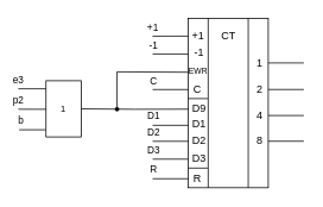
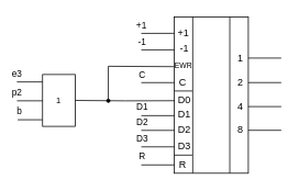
  <mxCell id="0" />
  <mxCell id="1" parent="0" />
  <mxCell id="2" value="" style="rounded=0;whiteSpace=wrap;html=1;fillColor=none;" parent="1" vertex="1"><mxGeometry x="211" y="20" width="90" height="190" as="geometry" /></mxCell>
  <mxCell id="3" value="" style="endArrow=none;html=1;rounded=0;exitX=0.25;exitY=1;exitDx=0;exitDy=0;entryX=0.25;entryY=0;entryDx=0;entryDy=0;" parent="1" source="2" target="2" edge="1"><mxGeometry width="50" height="50" relative="1" as="geometry"><mxPoint x="231" y="140" as="sourcePoint" /><mxPoint x="341" y="80" as="targetPoint" /></mxGeometry></mxCell>
  <mxCell id="4" value="" style="endArrow=none;html=1;rounded=0;exitX=0.75;exitY=1;exitDx=0;exitDy=0;entryX=0.75;entryY=0;entryDx=0;entryDy=0;" parent="1" source="2" target="2" edge="1"><mxGeometry width="50" height="50" relative="1" as="geometry"><mxPoint x="281" y="140" as="sourcePoint" /><mxPoint x="381" y="120" as="targetPoint" /></mxGeometry></mxCell>
- <mxCell id="5" value="CT" style="text;html=1;align=center;verticalAlign=middle;resizable=0;points=[];autosize=1;strokeColor=none;fillColor=none;" parent="1" vertex="1"><mxGeometry x="241" y="30" width="30" height="20" as="geometry" /></mxCell>
  <mxCell id="6" value="+1" style="text;html=1;align=center;verticalAlign=middle;resizable=0;points=[];autosize=1;strokeColor=none;fillColor=none;" parent="1" vertex="1"><mxGeometry x="207" y="30" width="30" height="20" as="geometry" /></mxCell>
  <mxCell id="7" value="+1" style="endArrow=none;html=1;rounded=0;entryX=-0.001;entryY=0.105;entryDx=0;entryDy=0;entryPerimeter=0;" parent="1" target="2" edge="1"><mxGeometry x="-1" y="10" width="50" height="50" relative="1" as="geometry"><mxPoint x="171" y="40" as="sourcePoint" /><mxPoint x="191" y="40" as="targetPoint" /><mxPoint as="offset" /></mxGeometry></mxCell>
  <mxCell id="8" value="-1" style="text;html=1;align=center;verticalAlign=middle;resizable=0;points=[];autosize=1;strokeColor=none;fillColor=none;" parent="1" vertex="1"><mxGeometry x="208" y="49" width="30" height="20" as="geometry" /></mxCell>
  <mxCell id="9" value="-1" style="endArrow=none;html=1;rounded=0;entryX=0;entryY=0.125;entryDx=0;entryDy=0;entryPerimeter=0;" parent="1" edge="1"><mxGeometry x="-0.95" y="10" width="50" height="50" relative="1" as="geometry"><mxPoint x="171" y="60" as="sourcePoint" /><mxPoint x="211" y="60" as="targetPoint" /><mxPoint as="offset" /></mxGeometry></mxCell>
  <mxCell id="10" value="EWR" style="text;html=1;align=center;verticalAlign=middle;resizable=0;points=[];autosize=1;strokeColor=none;fillColor=none;fontSize=9;" parent="1" vertex="1"><mxGeometry x="202" y="70" width="40" height="20" as="geometry" /></mxCell>
  <mxCell id="11" value="C" style="text;html=1;align=center;verticalAlign=middle;resizable=0;points=[];autosize=1;strokeColor=none;fillColor=none;" parent="1" vertex="1"><mxGeometry x="211" y="90" width="20" height="20" as="geometry" /></mxCell>
  <mxCell id="12" value="C" style="endArrow=none;html=1;rounded=0;entryX=0;entryY=0.125;entryDx=0;entryDy=0;entryPerimeter=0;" parent="1" edge="1"><mxGeometry x="-0.95" y="10" width="50" height="50" relative="1" as="geometry"><mxPoint x="171" y="99.86" as="sourcePoint" /><mxPoint x="211" y="99.86" as="targetPoint" /><mxPoint as="offset" /></mxGeometry></mxCell>
  <mxCell id="13" value="" style="endArrow=none;html=1;rounded=0;exitX=0.001;exitY=0.575;exitDx=0;exitDy=0;exitPerimeter=0;" parent="1" edge="1"><mxGeometry width="50" height="50" relative="1" as="geometry"><mxPoint x="211.09" y="110" as="sourcePoint" /><mxPoint x="233" y="110" as="targetPoint" /></mxGeometry></mxCell>
- <mxCell id="14" value="D9" style="text;html=1;align=center;verticalAlign=middle;resizable=0;points=[];autosize=1;strokeColor=none;fillColor=none;" parent="1" vertex="1"><mxGeometry x="208" y="111.5" width="30" height="20" as="geometry" /></mxCell>
+ <mxCell id="14" value="D0" style="text;html=1;align=center;verticalAlign=middle;resizable=0;points=[];autosize=1;strokeColor=none;fillColor=none;" parent="1" vertex="1"><mxGeometry x="208" y="111.5" width="30" height="20" as="geometry" /></mxCell>
  <mxCell id="15" value="D2" style="text;html=1;align=center;verticalAlign=middle;resizable=0;points=[];autosize=1;strokeColor=none;fillColor=none;" parent="1" vertex="1"><mxGeometry x="208" y="148" width="30" height="20" as="geometry" /></mxCell>
  <mxCell id="16" value="D3" style="text;html=1;align=center;verticalAlign=middle;resizable=0;points=[];autosize=1;strokeColor=none;fillColor=none;" parent="1" vertex="1"><mxGeometry x="208" y="168" width="30" height="20" as="geometry" /></mxCell>
  <mxCell id="17" value="D1" style="text;html=1;align=center;verticalAlign=middle;resizable=0;points=[];autosize=1;strokeColor=none;fillColor=none;" parent="1" vertex="1"><mxGeometry x="208" y="129" width="30" height="20" as="geometry" /></mxCell>
  <mxCell id="18" value="" style="endArrow=none;html=1;rounded=0;exitX=0.001;exitY=0.575;exitDx=0;exitDy=0;exitPerimeter=0;" parent="1" edge="1"><mxGeometry width="50" height="50" relative="1" as="geometry"><mxPoint x="211" y="188" as="sourcePoint" /><mxPoint x="232.91" y="188" as="targetPoint" /></mxGeometry></mxCell>
  <mxCell id="19" value="R" style="text;html=1;align=center;verticalAlign=middle;resizable=0;points=[];autosize=1;strokeColor=none;fillColor=none;" parent="1" vertex="1"><mxGeometry x="211" y="190" width="20" height="20" as="geometry" /></mxCell>
  <mxCell id="20" value="1" style="text;html=1;align=center;verticalAlign=middle;resizable=0;points=[];autosize=1;strokeColor=none;fillColor=none;" parent="1" vertex="1"><mxGeometry x="281" y="60" width="20" height="20" as="geometry" /></mxCell>
  <mxCell id="21" value="2" style="text;html=1;align=center;verticalAlign=middle;resizable=0;points=[];autosize=1;strokeColor=none;fillColor=none;" parent="1" vertex="1"><mxGeometry x="281" y="90" width="20" height="20" as="geometry" /></mxCell>
  <mxCell id="22" value="4" style="text;html=1;align=center;verticalAlign=middle;resizable=0;points=[];autosize=1;strokeColor=none;fillColor=none;" parent="1" vertex="1"><mxGeometry x="281" y="120" width="20" height="20" as="geometry" /></mxCell>
  <mxCell id="23" value="8" style="text;html=1;align=center;verticalAlign=middle;resizable=0;points=[];autosize=1;strokeColor=none;fillColor=none;" parent="1" vertex="1"><mxGeometry x="281" y="148" width="20" height="20" as="geometry" /></mxCell>
  <mxCell id="24" value="" style="endArrow=none;html=1;rounded=0;entryX=0;entryY=0.125;entryDx=0;entryDy=0;entryPerimeter=0;" parent="1" edge="1"><mxGeometry x="-0.95" y="10" width="50" height="50" relative="1" as="geometry"><mxPoint x="301" y="70" as="sourcePoint" /><mxPoint x="341" y="70" as="targetPoint" /><mxPoint as="offset" /></mxGeometry></mxCell>
  <mxCell id="25" value="" style="endArrow=none;html=1;rounded=0;entryX=0;entryY=0.125;entryDx=0;entryDy=0;entryPerimeter=0;" parent="1" edge="1"><mxGeometry x="-0.95" y="10" width="50" height="50" relative="1" as="geometry"><mxPoint x="301" y="99.81" as="sourcePoint" /><mxPoint x="341" y="99.81" as="targetPoint" /><mxPoint as="offset" /></mxGeometry></mxCell>
  <mxCell id="26" value="" style="endArrow=none;html=1;rounded=0;entryX=0;entryY=0.125;entryDx=0;entryDy=0;entryPerimeter=0;" parent="1" edge="1"><mxGeometry x="-0.95" y="10" width="50" height="50" relative="1" as="geometry"><mxPoint x="301" y="129" as="sourcePoint" /><mxPoint x="341" y="129" as="targetPoint" /><mxPoint as="offset" /></mxGeometry></mxCell>
  <mxCell id="27" value="" style="endArrow=none;html=1;rounded=0;entryX=0;entryY=0.125;entryDx=0;entryDy=0;entryPerimeter=0;" parent="1" edge="1"><mxGeometry x="-0.95" y="10" width="50" height="50" relative="1" as="geometry"><mxPoint x="301" y="157.81" as="sourcePoint" /><mxPoint x="341" y="157.81" as="targetPoint" /><mxPoint as="offset" /></mxGeometry></mxCell>
  <mxCell id="28" value="&lt;font style=&quot;font-size: 10px&quot;&gt;1&lt;/font&gt;" style="rounded=0;whiteSpace=wrap;html=1;fontSize=10;" parent="1" vertex="1"><mxGeometry x="51.22" y="90" width="39.78" height="63" as="geometry" /></mxCell>
  <mxCell id="29" value="" style="endArrow=none;html=1;rounded=0;exitX=1;exitY=0.5;exitDx=0;exitDy=0;entryX=0.006;entryY=0.536;entryDx=0;entryDy=0;entryPerimeter=0;" parent="1" source="28" target="2" edge="1"><mxGeometry width="50" height="50" relative="1" as="geometry"><mxPoint x="41" y="70" as="sourcePoint" /><mxPoint x="191" y="120" as="targetPoint" /><Array as="points"><mxPoint x="151" y="122" /></Array></mxGeometry></mxCell>
  <mxCell id="30" value="e3" style="endArrow=none;html=1;rounded=0;entryX=0.022;entryY=0.255;entryDx=0;entryDy=0;entryPerimeter=0;" parent="1" edge="1"><mxGeometry x="-1" y="10" width="50" height="50" relative="1" as="geometry"><mxPoint x="20" y="99" as="sourcePoint" /><mxPoint x="51.095" y="99.005" as="targetPoint" /><mxPoint as="offset" /></mxGeometry></mxCell>
  <mxCell id="31" value="p2" style="endArrow=none;html=1;rounded=0;entryX=0.022;entryY=0.255;entryDx=0;entryDy=0;entryPerimeter=0;" parent="1" edge="1"><mxGeometry x="-1" y="10" width="50" height="50" relative="1" as="geometry"><mxPoint x="20.12" y="121.96" as="sourcePoint" /><mxPoint x="51.215" y="121.965" as="targetPoint" /><mxPoint as="offset" /></mxGeometry></mxCell>
  <mxCell id="32" value="b" style="endArrow=none;html=1;rounded=0;" parent="1" edge="1"><mxGeometry x="0.86" y="-10" width="50" height="50" relative="1" as="geometry"><mxPoint x="51" y="145" as="sourcePoint" /><mxPoint x="21" y="145" as="targetPoint" /><mxPoint as="offset" /></mxGeometry></mxCell>
  <mxCell id="33" value="D1" style="endArrow=none;html=1;rounded=0;entryX=0;entryY=0.125;entryDx=0;entryDy=0;entryPerimeter=0;" parent="1" edge="1"><mxGeometry x="-0.95" y="10" width="50" height="50" relative="1" as="geometry"><mxPoint x="171" y="140" as="sourcePoint" /><mxPoint x="211" y="140" as="targetPoint" /><mxPoint as="offset" /></mxGeometry></mxCell>
  <mxCell id="34" value="D2" style="endArrow=none;html=1;rounded=0;entryX=0;entryY=0.125;entryDx=0;entryDy=0;entryPerimeter=0;" parent="1" edge="1"><mxGeometry x="-0.95" y="10" width="50" height="50" relative="1" as="geometry"><mxPoint x="171" y="157.93" as="sourcePoint" /><mxPoint x="211" y="157.93" as="targetPoint" /><mxPoint as="offset" /></mxGeometry></mxCell>
  <mxCell id="35" value="D3" style="endArrow=none;html=1;rounded=0;entryX=0;entryY=0.125;entryDx=0;entryDy=0;entryPerimeter=0;" parent="1" edge="1"><mxGeometry x="-0.95" y="10" width="50" height="50" relative="1" as="geometry"><mxPoint x="171" y="177.93" as="sourcePoint" /><mxPoint x="211" y="177.93" as="targetPoint" /><mxPoint as="offset" /></mxGeometry></mxCell>
  <mxCell id="36" value="R" style="endArrow=none;html=1;rounded=0;entryX=0;entryY=0.125;entryDx=0;entryDy=0;entryPerimeter=0;" parent="1" edge="1"><mxGeometry x="-0.95" y="10" width="50" height="50" relative="1" as="geometry"><mxPoint x="171" y="199.93" as="sourcePoint" /><mxPoint x="211" y="199.93" as="targetPoint" /><mxPoint as="offset" /></mxGeometry></mxCell>
  <mxCell id="37" value="" style="endArrow=none;html=1;rounded=0;fontSize=9;entryX=-0.004;entryY=0.318;entryDx=0;entryDy=0;entryPerimeter=0;startSize=4;endSize=4;startArrow=oval;startFill=1;" parent="1" target="2" edge="1"><mxGeometry width="50" height="50" relative="1" as="geometry"><mxPoint x="131" y="122" as="sourcePoint" /><mxPoint x="181" y="80" as="targetPoint" /><Array as="points"><mxPoint x="131" y="80" /></Array></mxGeometry></mxCell>
